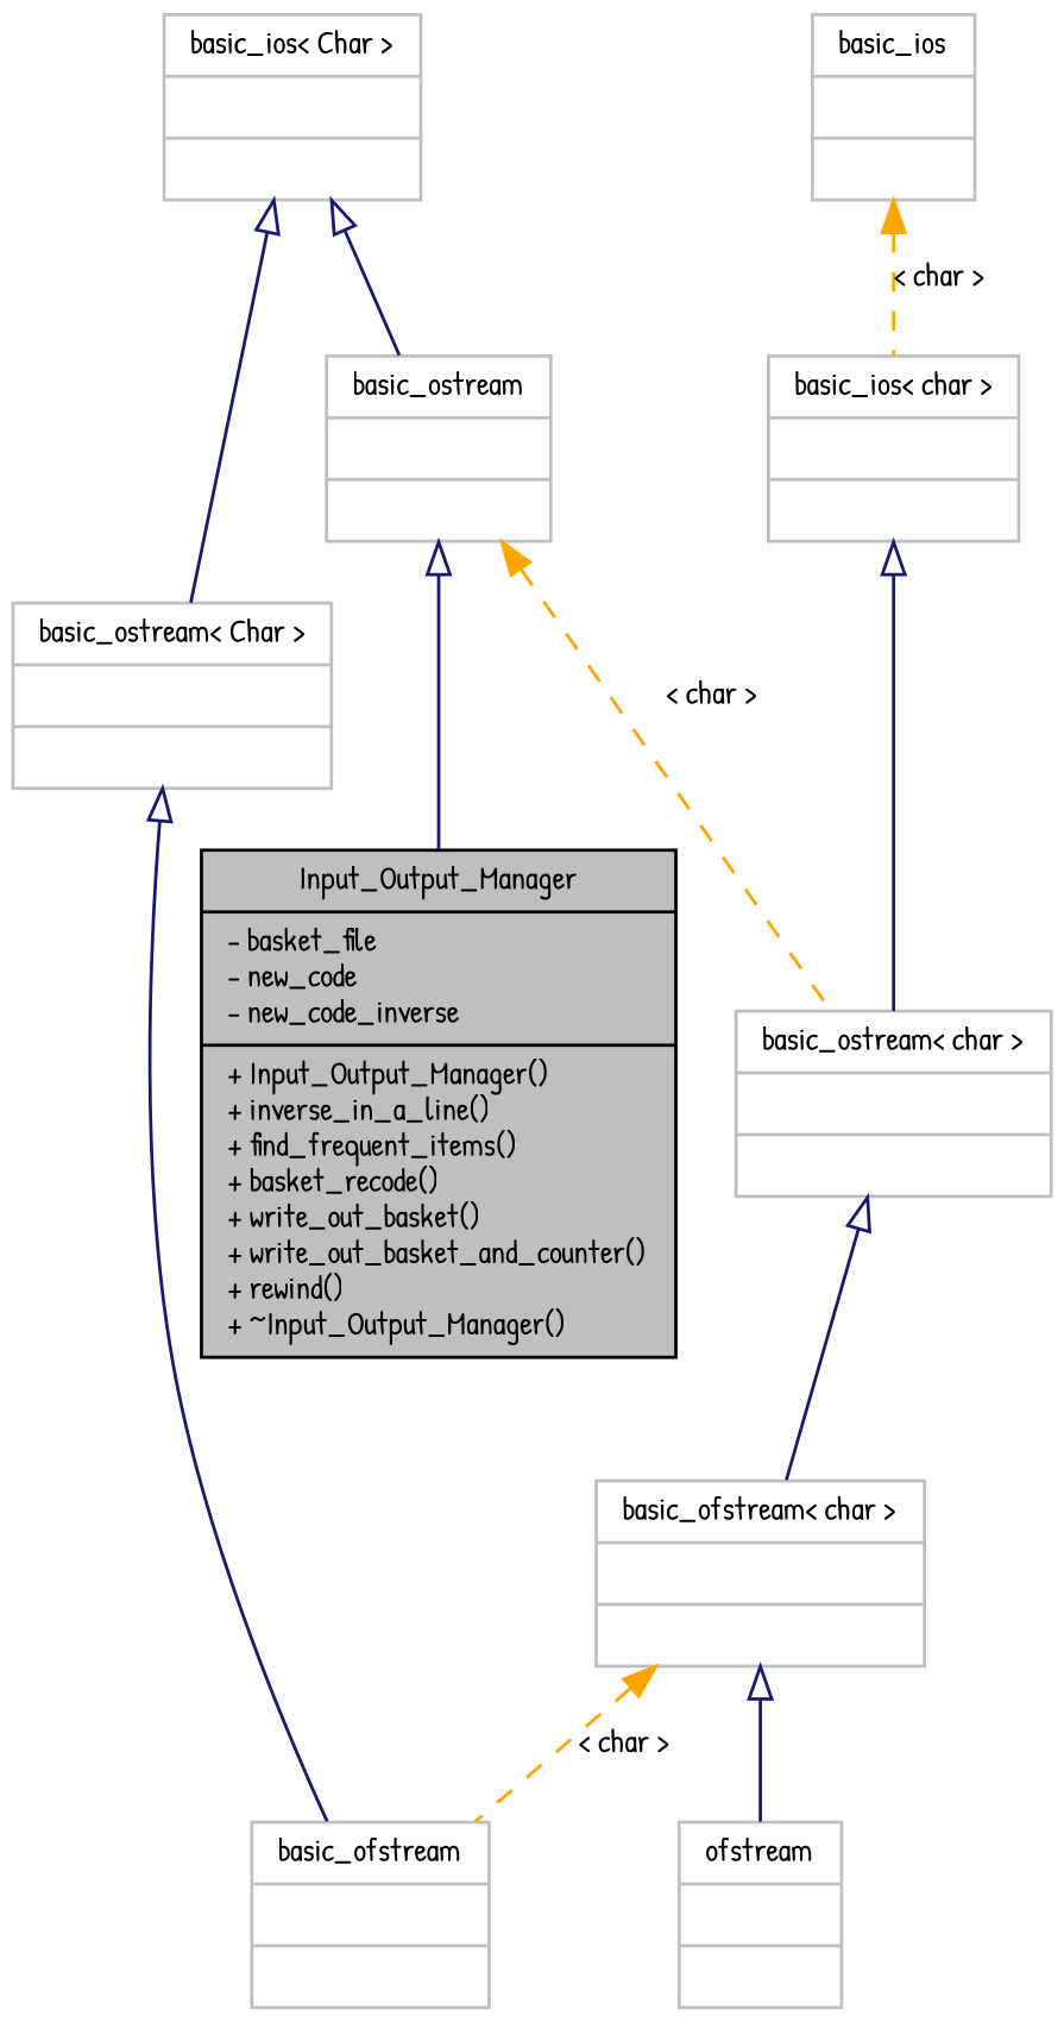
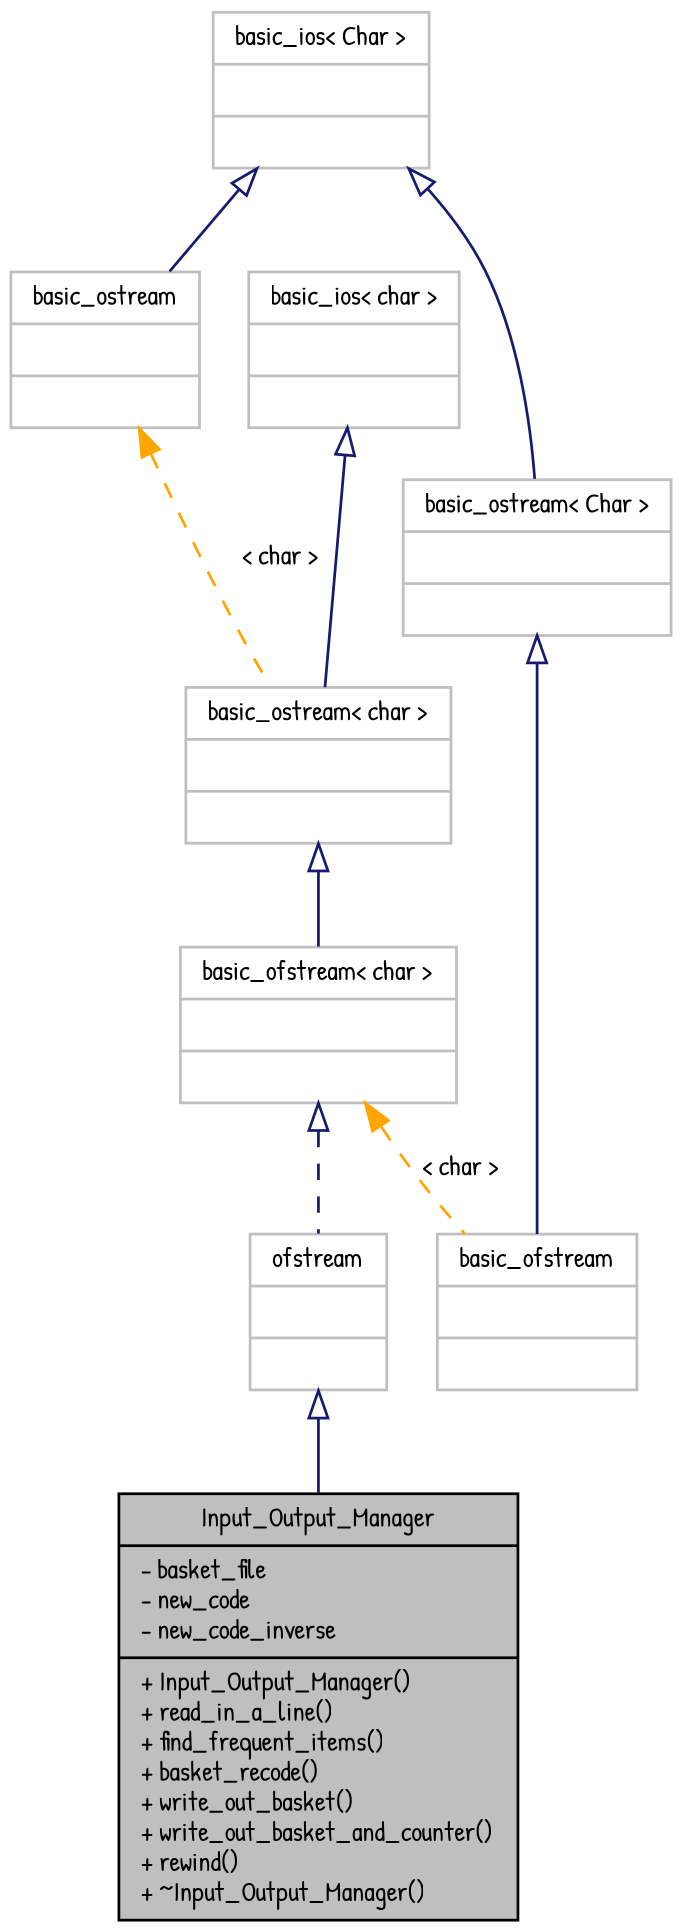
  digraph {
    fontname="Patrick Hand"
    node [color=grey75 fillcolor=white fontname="Patrick Hand" fontsize=10 shape=record style=filled]
    edge [arrowtail=empty color=midnightblue dir=back fontname="Patrick Hand" fontsize=10 labelfontname="FreeSans.ttf" labelfontsize=10 style=solid]
-   n1 [color=black fillcolor=grey75 fontcolor=black height=0.2 label="{Input_Output_Manager\n|- basket_file\l- new_code\l- new_code_inverse\l|+ Input_Output_Manager()\l+ inverse_in_a_line()\l+ find_frequent_items()\l+ basket_recode()\l+ write_out_basket()\l+ write_out_basket_and_counter()\l+ rewind()\l+ ~Input_Output_Manager()\l}" width=0.4]
+   n1 [color=black fillcolor=grey75 fontcolor=black height=0.2 label="{Input_Output_Manager\n|- basket_file\l- new_code\l- new_code_inverse\l|+ Input_Output_Manager()\l+ read_in_a_line()\l+ find_frequent_items()\l+ basket_recode()\l+ write_out_basket()\l+ write_out_basket_and_counter()\l+ rewind()\l+ ~Input_Output_Manager()\l}" width=0.4]
    n2 [height=0.2 label="{ofstream\n||}" width=0.4]
    n3 [height=0.2 label="{basic_ofstream\< char \>\n||}" width=0.4]
    n4 [height=0.2 label="{basic_ofstream\n||}" width=0.4]
    n5 [height=0.2 label="{basic_ostream\< char \>\n||}" width=0.4]
    n6 [height=0.2 label="{basic_ios\< char \>\n||}" width=0.4]
-   n7 [height=0.2 label="{basic_ios\n||}" width=0.4]
    n8 [height=0.2 label="{basic_ios\< Char \>\n||}" width=0.4]
    n9 [height=0.2 label="{basic_ostream\n||}" width=0.4]
    n10 [height=0.2 label="{basic_ostream\< Char \>\n||}" width=0.4]
-   n9 -> n1
-   n3 -> n2
+   n2 -> n1
+   n3 -> n2 [style=dashed]
    n3 -> n4 [color=orange label="\< char \>" style=dashed arrowtail=""]
    n5 -> n3
    n6 -> n5
-   n7 -> n6 [color=orange label="\< char \>" style=dashed arrowtail=""]
    n8 -> n9
    n8 -> n10
    n9 -> n5 [color=orange label="\< char \>" style=dashed arrowtail=""]
    n10 -> n4
  }
